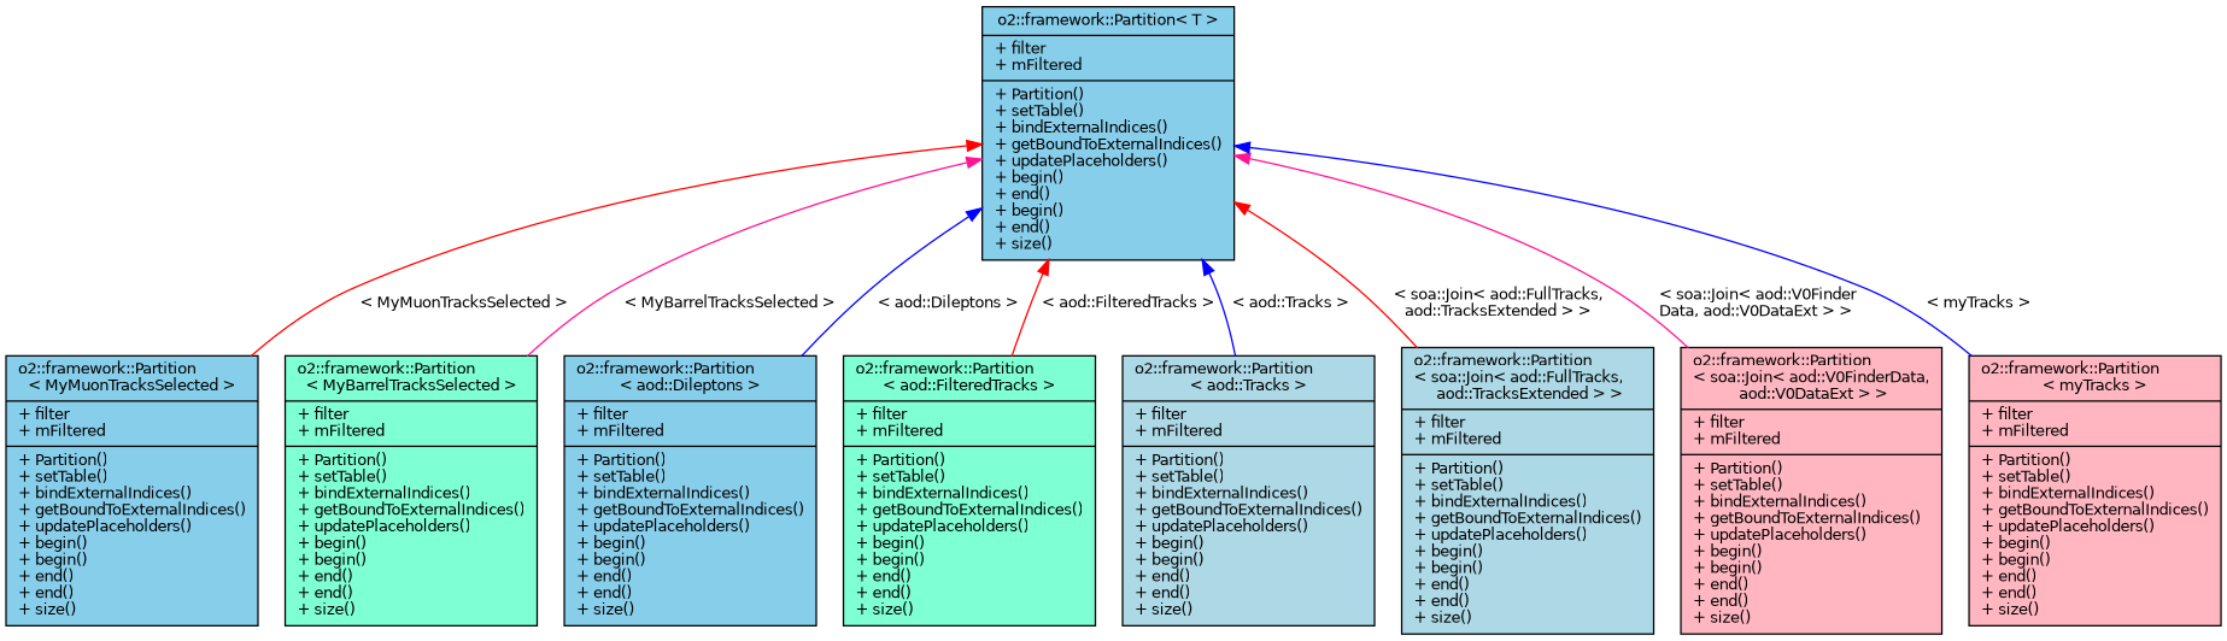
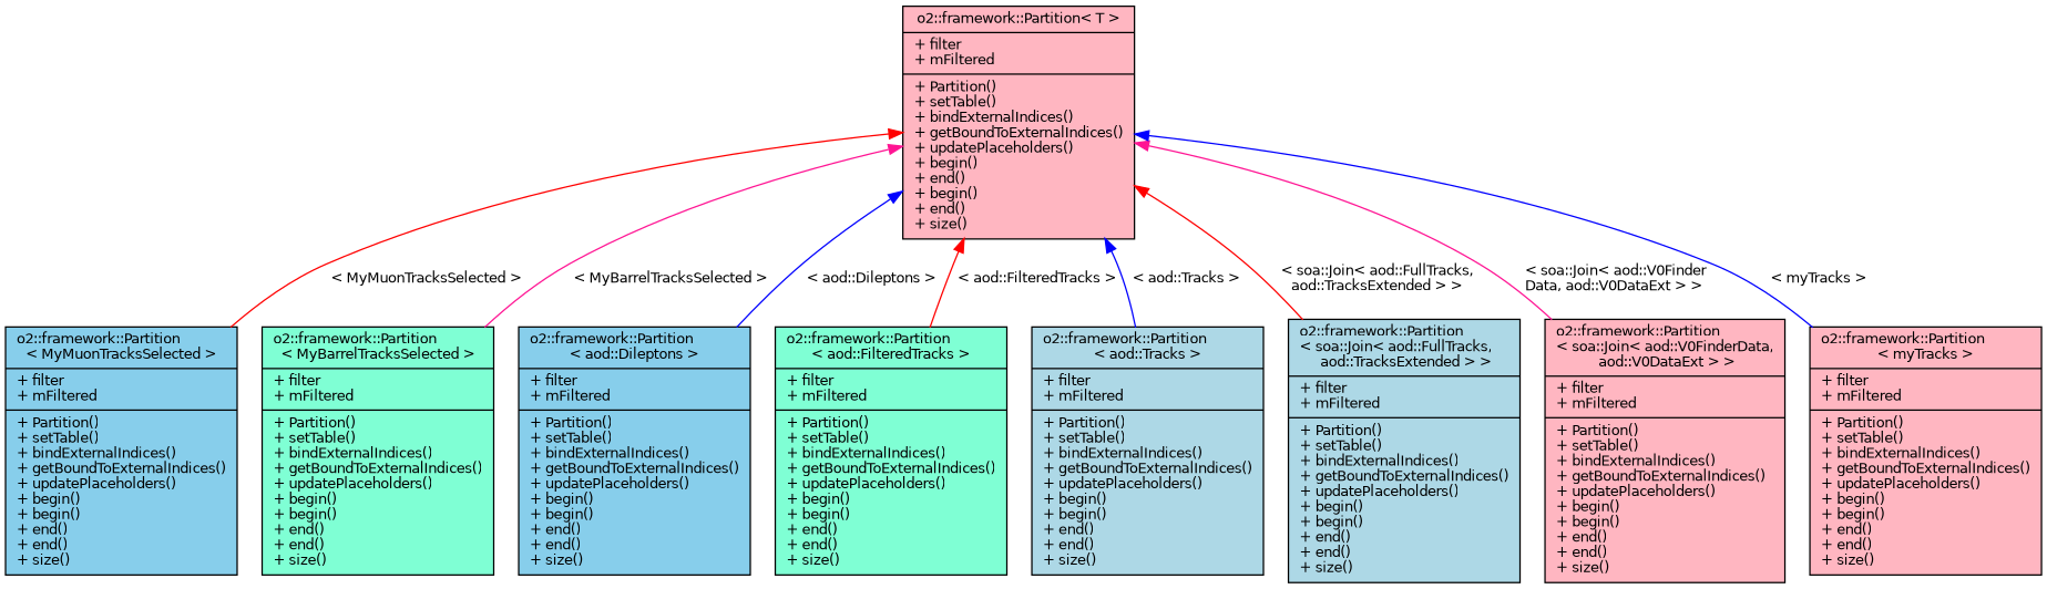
  digraph {
    node [color=black fillcolor=skyblue fontname=Helvetica fontsize=10 shape=record style=filled]
    edge [color=red dir=back fontname=Helvetica fontsize=10 labelfontname=Helvetica labelfontsize=10 style=solid]
-   n1 [fontcolor=black height=0.2 label="{o2::framework::Partition\< T \>\n|+ filter\l+ mFiltered\l|+ Partition()\l+ setTable()\l+ bindExternalIndices()\l+ getBoundToExternalIndices()\l+ updatePlaceholders()\l+ begin()\l+ end()\l+ begin()\l+ end()\l+ size()\l}" width=0.4]
+   n1 [fillcolor=lightpink fontcolor=black height=0.2 label="{o2::framework::Partition\< T \>\n|+ filter\l+ mFiltered\l|+ Partition()\l+ setTable()\l+ bindExternalIndices()\l+ getBoundToExternalIndices()\l+ updatePlaceholders()\l+ begin()\l+ end()\l+ begin()\l+ end()\l+ size()\l}" width=0.4]
    n2 [height=0.2 label="{o2::framework::Partition\l\< MyMuonTracksSelected \>\n|+ filter\l+ mFiltered\l|+ Partition()\l+ setTable()\l+ bindExternalIndices()\l+ getBoundToExternalIndices()\l+ updatePlaceholders()\l+ begin()\l+ begin()\l+ end()\l+ end()\l+ size()\l}" width=0.4]
    n3 [height=0.2 label="{o2::framework::Partition\l\< MyBarrelTracksSelected \>\n|+ filter\l+ mFiltered\l|+ Partition()\l+ setTable()\l+ bindExternalIndices()\l+ getBoundToExternalIndices()\l+ updatePlaceholders()\l+ begin()\l+ begin()\l+ end()\l+ end()\l+ size()\l}" width=0.4 fillcolor=aquamarine]
    n4 [height=0.2 label="{o2::framework::Partition\l\< aod::Dileptons \>\n|+ filter\l+ mFiltered\l|+ Partition()\l+ setTable()\l+ bindExternalIndices()\l+ getBoundToExternalIndices()\l+ updatePlaceholders()\l+ begin()\l+ begin()\l+ end()\l+ end()\l+ size()\l}" width=0.4]
    n5 [height=0.2 label="{o2::framework::Partition\l\< aod::FilteredTracks \>\n|+ filter\l+ mFiltered\l|+ Partition()\l+ setTable()\l+ bindExternalIndices()\l+ getBoundToExternalIndices()\l+ updatePlaceholders()\l+ begin()\l+ begin()\l+ end()\l+ end()\l+ size()\l}" width=0.4 fillcolor=aquamarine]
    n6 [height=0.2 label="{o2::framework::Partition\l\< aod::Tracks \>\n|+ filter\l+ mFiltered\l|+ Partition()\l+ setTable()\l+ bindExternalIndices()\l+ getBoundToExternalIndices()\l+ updatePlaceholders()\l+ begin()\l+ begin()\l+ end()\l+ end()\l+ size()\l}" width=0.4 fillcolor=lightblue]
    n7 [height=0.2 label="{o2::framework::Partition\l\< soa::Join\< aod::FullTracks,\l aod::TracksExtended \> \>\n|+ filter\l+ mFiltered\l|+ Partition()\l+ setTable()\l+ bindExternalIndices()\l+ getBoundToExternalIndices()\l+ updatePlaceholders()\l+ begin()\l+ begin()\l+ end()\l+ end()\l+ size()\l}" width=0.4 fillcolor=lightblue]
    n8 [height=0.2 label="{o2::framework::Partition\l\< soa::Join\< aod::V0FinderData,\l aod::V0DataExt \> \>\n|+ filter\l+ mFiltered\l|+ Partition()\l+ setTable()\l+ bindExternalIndices()\l+ getBoundToExternalIndices()\l+ updatePlaceholders()\l+ begin()\l+ begin()\l+ end()\l+ end()\l+ size()\l}" width=0.4 fillcolor=lightpink]
    n9 [height=0.2 label="{o2::framework::Partition\l\< myTracks \>\n|+ filter\l+ mFiltered\l|+ Partition()\l+ setTable()\l+ bindExternalIndices()\l+ getBoundToExternalIndices()\l+ updatePlaceholders()\l+ begin()\l+ begin()\l+ end()\l+ end()\l+ size()\l}" width=0.4 fillcolor=lightpink]
    n1 -> n2 [label=" \< MyMuonTracksSelected \>"]
    n1 -> n3 [color=deeppink label=" \< MyBarrelTracksSelected \>"]
    n1 -> n4 [color=blue label=" \< aod::Dileptons \>"]
    n1 -> n5 [label=" \< aod::FilteredTracks \>"]
    n1 -> n6 [color=blue label=" \< aod::Tracks \>"]
    n1 -> n7 [label=" \< soa::Join\< aod::FullTracks,\l aod::TracksExtended \> \>"]
    n1 -> n8 [color=deeppink label=" \< soa::Join\< aod::V0Finder\lData, aod::V0DataExt \> \>"]
    n1 -> n9 [color=blue label=" \< myTracks \>"]
  }
